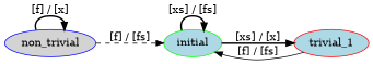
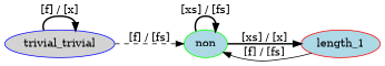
  digraph {
    rankdir=LR
    node [fillcolor=lightblue style=filled]
    edge [style=bold]
-   initial [color=green]
-   length_1 [color=red label=trivial_1]
-   non_trivial [color=blue fillcolor=lightgrey]
+   initial [color=green label=non]
+   length_1 [color=red]
+   non_trivial [color=blue fillcolor=lightgrey label=trivial_trivial]
    initial -> initial [label="[xs] / [fs]"]
    initial -> length_1 [label="[xs] / [x]"]
    length_1 -> initial [label="[f] / [fs]" style=solid]
    non_trivial -> initial [label="[f] / [fs]" style=dashed]
    non_trivial -> non_trivial [label="[f] / [x]"]
  }
